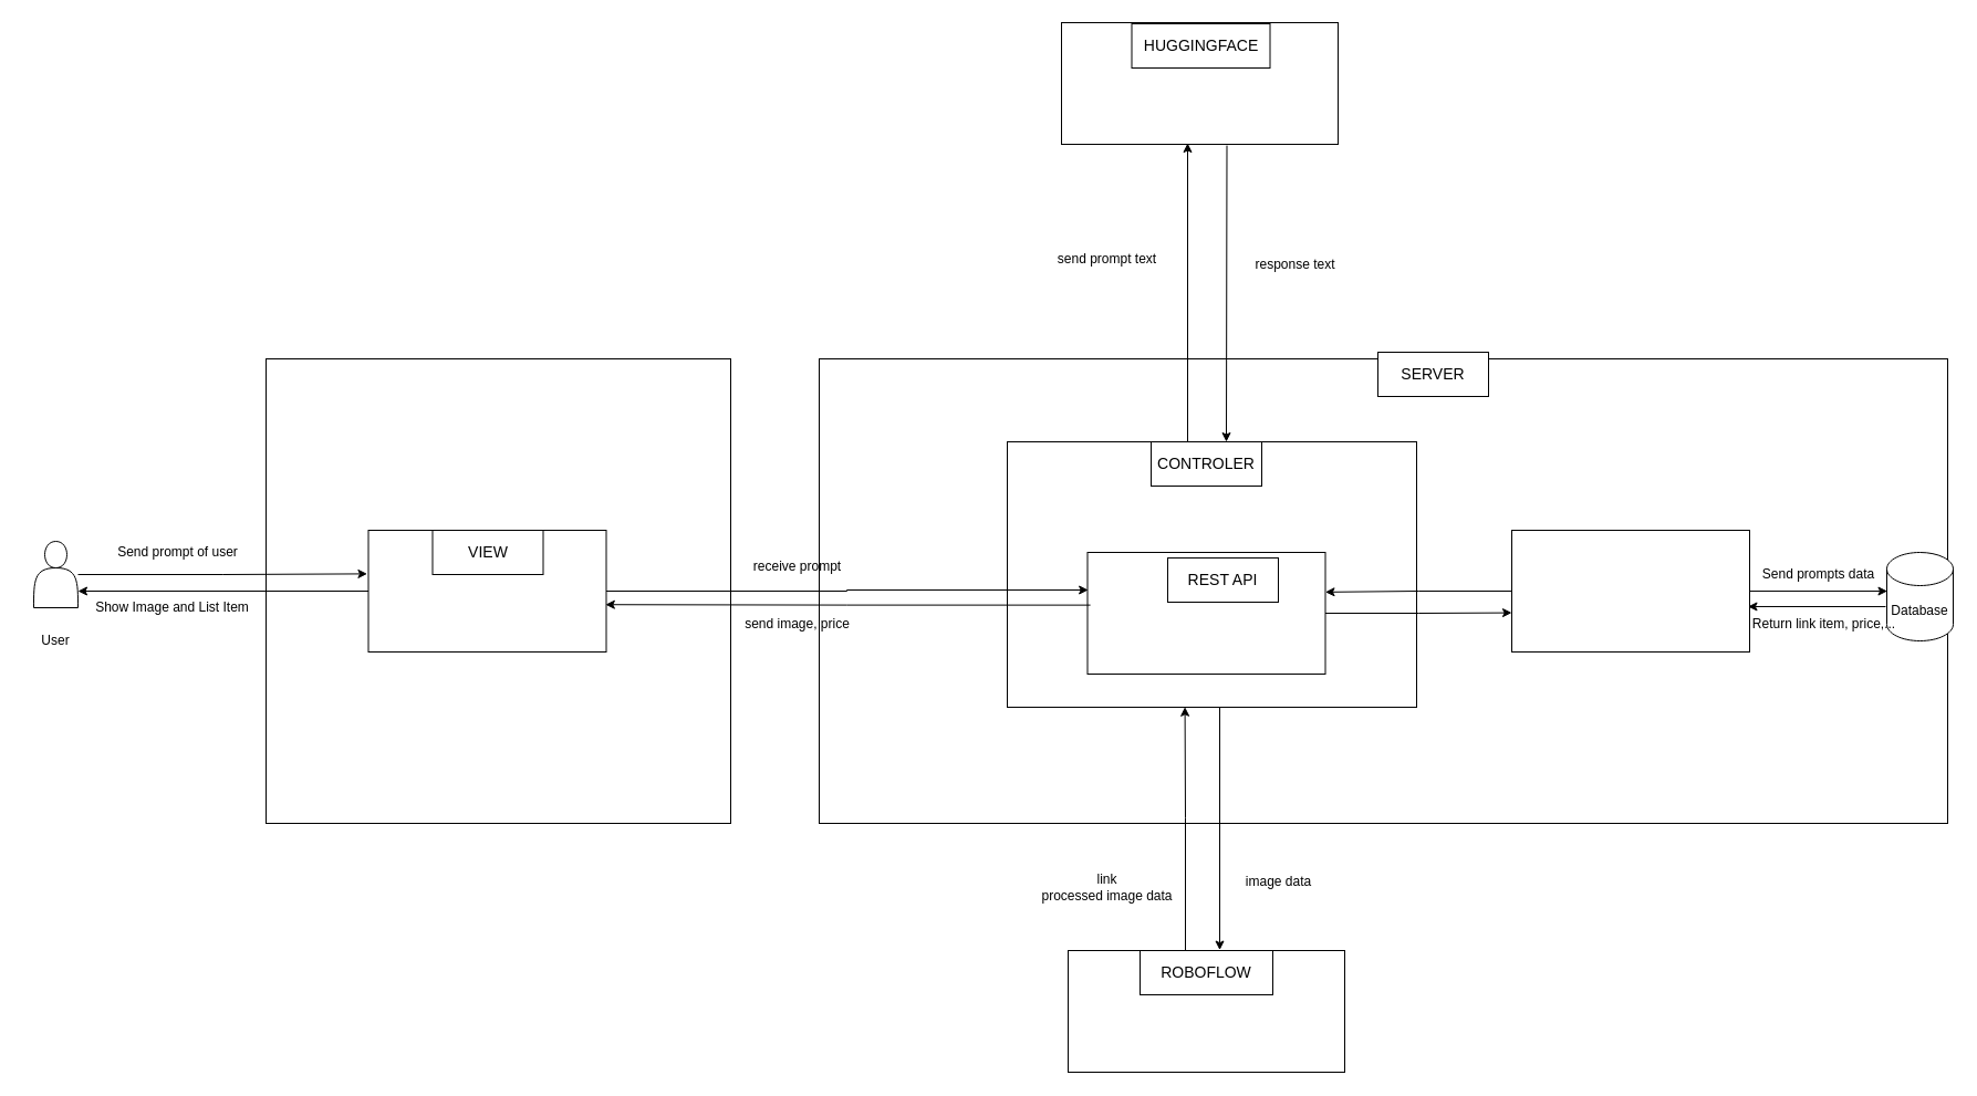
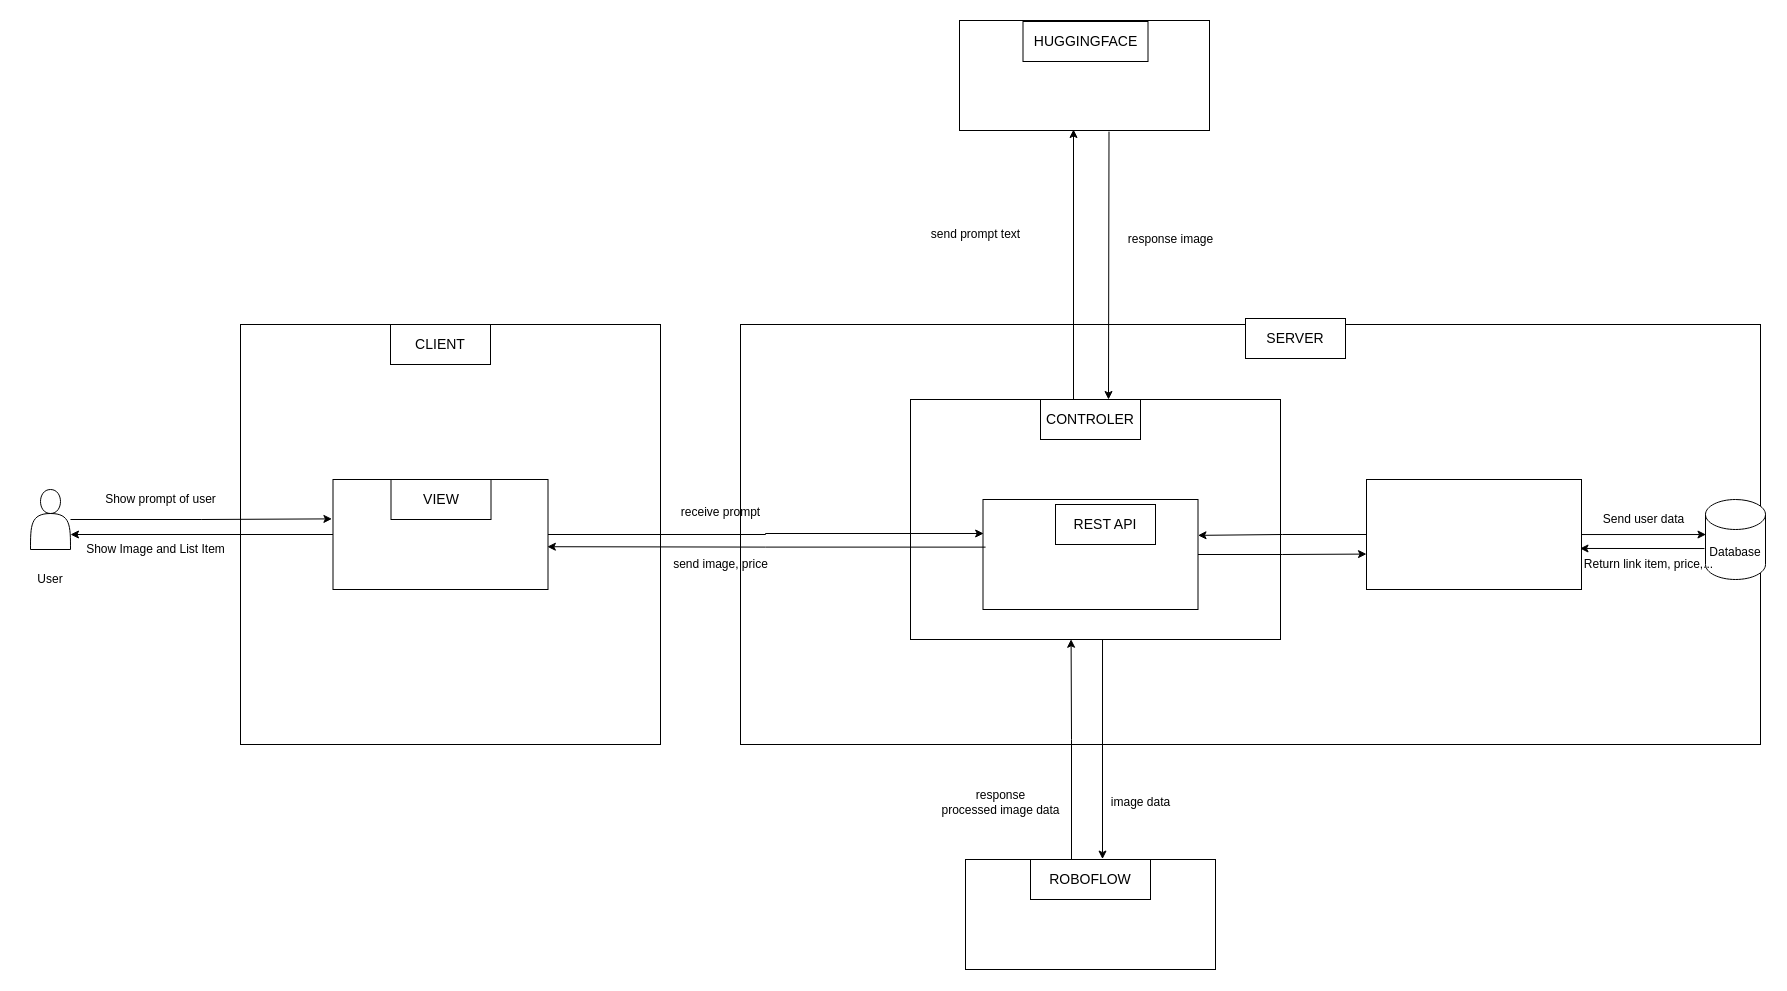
  <mxCell id="0" />
  <mxCell id="1" parent="0" />
  <mxCell id="2" value="" style="rounded=0;whiteSpace=wrap;html=1;" parent="1" vertex="1"><mxGeometry x="740" y="324" width="1020" height="420" as="geometry" /></mxCell>
  <mxCell id="3" value="" style="rounded=0;whiteSpace=wrap;html=1;" parent="1" vertex="1"><mxGeometry x="240" y="324" width="420" height="420" as="geometry" /></mxCell>
  <mxCell id="4" value="" style="rounded=0;whiteSpace=wrap;html=1;" parent="1" vertex="1"><mxGeometry x="910" y="399" width="370" height="240" as="geometry" /></mxCell>
  <mxCell id="5" value="" style="group" parent="1" connectable="0" vertex="1"><mxGeometry y="489" width="60" height="105" as="geometry" x="20" /></mxCell>
  <mxCell id="6" value="" style="shape=actor;whiteSpace=wrap;html=1;" parent="5" vertex="1"><mxGeometry x="10" width="40" height="60" as="geometry" /></mxCell>
  <mxCell id="7" value="User" style="text;html=1;strokeColor=none;fillColor=none;align=center;verticalAlign=middle;whiteSpace=wrap;rounded=0;" parent="5" vertex="1"><mxGeometry y="75" width="60" height="30" as="geometry" /></mxCell>
  <mxCell id="8" value="Database" style="shape=cylinder3;whiteSpace=wrap;html=1;boundedLbl=1;backgroundOutline=1;size=15;" parent="1" vertex="1"><mxGeometry x="1705" y="499" width="60" height="80" as="geometry" /></mxCell>
  <mxCell id="9" value="&lt;font style=&quot;font-size: 14px;&quot;&gt;CONTROLER&lt;/font&gt;" style="whiteSpace=wrap;html=1;align=center;" parent="1" vertex="1"><mxGeometry x="1040" y="399" width="100" height="40" as="geometry" /></mxCell>
  <mxCell id="10" style="edgeStyle=orthogonalEdgeStyle;rounded=0;orthogonalLoop=1;jettySize=auto;html=1;entryX=0.003;entryY=0.309;entryDx=0;entryDy=0;entryPerimeter=0;" parent="1" source="19" target="21" edge="1"><mxGeometry relative="1" as="geometry"><mxPoint x="815.43" y="541.46" as="sourcePoint" /></mxGeometry></mxCell>
  <mxCell id="11" style="edgeStyle=orthogonalEdgeStyle;rounded=0;orthogonalLoop=1;jettySize=auto;html=1;entryX=1;entryY=0.326;entryDx=0;entryDy=0;entryPerimeter=0;" parent="1" source="23" target="21" edge="1"><mxGeometry relative="1" as="geometry" /></mxCell>
  <mxCell id="12" style="edgeStyle=orthogonalEdgeStyle;rounded=0;orthogonalLoop=1;jettySize=auto;html=1;exitX=1;exitY=0.5;exitDx=0;exitDy=0;entryX=0;entryY=0.678;entryDx=0;entryDy=0;entryPerimeter=0;" parent="1" source="21" target="23" edge="1"><mxGeometry relative="1" as="geometry" /></mxCell>
  <mxCell id="13" style="edgeStyle=orthogonalEdgeStyle;rounded=0;orthogonalLoop=1;jettySize=auto;html=1;entryX=0.008;entryY=0.438;entryDx=0;entryDy=0;entryPerimeter=0;" parent="1" source="23" target="8" edge="1"><mxGeometry relative="1" as="geometry"><mxPoint x="1730" y="529" as="targetPoint" /></mxGeometry></mxCell>
  <mxCell id="14" style="edgeStyle=orthogonalEdgeStyle;rounded=0;orthogonalLoop=1;jettySize=auto;html=1;entryX=0.993;entryY=0.627;entryDx=0;entryDy=0;entryPerimeter=0;exitX=-0.017;exitY=0.613;exitDx=0;exitDy=0;exitPerimeter=0;" parent="1" source="8" target="23" edge="1"><mxGeometry relative="1" as="geometry" /></mxCell>
  <mxCell id="15" style="edgeStyle=orthogonalEdgeStyle;rounded=0;orthogonalLoop=1;jettySize=auto;html=1;entryX=-0.005;entryY=0.358;entryDx=0;entryDy=0;entryPerimeter=0;" parent="1" source="6" target="19" edge="1"><mxGeometry relative="1" as="geometry" /></mxCell>
  <mxCell id="16" style="edgeStyle=orthogonalEdgeStyle;rounded=0;orthogonalLoop=1;jettySize=auto;html=1;entryX=1;entryY=0.75;entryDx=0;entryDy=0;" parent="1" source="19" target="6" edge="1"><mxGeometry relative="1" as="geometry" /></mxCell>
+ <mxCell id="17" value="&lt;span style=&quot;font-size: 14px;&quot;&gt;CLIENT&lt;/span&gt;" style="whiteSpace=wrap;html=1;align=center;" parent="1" vertex="1"><mxGeometry x="390" y="324" width="100" height="40" as="geometry" /></mxCell>
  <mxCell id="18" value="&lt;span style=&quot;font-size: 14px;&quot;&gt;SERVER&lt;/span&gt;" style="whiteSpace=wrap;html=1;align=center;" parent="1" vertex="1"><mxGeometry x="1245" y="318" width="100" height="40" as="geometry" /></mxCell>
  <mxCell id="19" value="" style="rounded=0;whiteSpace=wrap;html=1;" parent="1" vertex="1"><mxGeometry x="332.5" y="479" width="215" height="110" as="geometry" /></mxCell>
  <mxCell id="20" value="&lt;font style=&quot;font-size: 14px;&quot;&gt;VIEW&lt;/font&gt;" style="whiteSpace=wrap;html=1;align=center;" parent="1" vertex="1"><mxGeometry x="390.5" y="479" width="100" height="40" as="geometry" /></mxCell>
  <mxCell id="21" value="" style="rounded=0;whiteSpace=wrap;html=1;" parent="1" vertex="1"><mxGeometry x="982.5" y="499" width="215" height="110" as="geometry" /></mxCell>
  <mxCell id="22" value="&lt;font style=&quot;font-size: 14px;&quot;&gt;REST API&lt;/font&gt;" style="whiteSpace=wrap;html=1;align=center;" parent="1" vertex="1"><mxGeometry x="1055" y="504" width="100" height="40" as="geometry" /></mxCell>
  <mxCell id="23" value="" style="rounded=0;whiteSpace=wrap;html=1;" parent="1" vertex="1"><mxGeometry x="1366" y="479" width="215" height="110" as="geometry" /></mxCell>
  <mxCell id="24" value="" style="rounded=0;whiteSpace=wrap;html=1;" parent="1" vertex="1"><mxGeometry x="965" y="859" width="250" height="110" as="geometry" /></mxCell>
  <mxCell id="25" value="&lt;span style=&quot;font-size: 14px;&quot;&gt;ROBOFLOW&lt;/span&gt;" style="whiteSpace=wrap;html=1;align=center;" parent="1" vertex="1"><mxGeometry x="1030" y="859" width="120" height="40" as="geometry" /></mxCell>
  <mxCell id="26" value="" style="rounded=0;whiteSpace=wrap;html=1;" parent="1" vertex="1"><mxGeometry x="959" y="20" width="250" height="110" as="geometry" /></mxCell>
  <mxCell id="27" value="&lt;span style=&quot;font-size: 14px;&quot;&gt;HUGGINGFACE&lt;/span&gt;" style="whiteSpace=wrap;html=1;align=center;" parent="1" vertex="1"><mxGeometry x="1022.5" y="21" width="125" height="40" as="geometry" /></mxCell>
  <mxCell id="28" style="edgeStyle=orthogonalEdgeStyle;rounded=0;orthogonalLoop=1;jettySize=auto;html=1;entryX=0.997;entryY=0.611;entryDx=0;entryDy=0;exitX=0.012;exitY=0.433;exitDx=0;exitDy=0;exitPerimeter=0;entryPerimeter=0;" parent="1" source="21" target="19" edge="1"><mxGeometry relative="1" as="geometry"><mxPoint x="825.43" y="551.46" as="sourcePoint" /><mxPoint x="993" y="551" as="targetPoint" /></mxGeometry></mxCell>
  <mxCell id="29" style="edgeStyle=orthogonalEdgeStyle;rounded=0;orthogonalLoop=1;jettySize=auto;html=1;entryX=0.434;entryY=0.999;entryDx=0;entryDy=0;entryPerimeter=0;exitX=0.424;exitY=0;exitDx=0;exitDy=0;exitPerimeter=0;" parent="1" source="24" target="4" edge="1"><mxGeometry relative="1" as="geometry"><mxPoint x="1071" y="869" as="sourcePoint" /><mxPoint x="1060" y="609" as="targetPoint" /><Array as="points"><mxPoint x="1071" y="739" /><mxPoint x="1071" y="739" /></Array></mxGeometry></mxCell>
  <mxCell id="30" style="edgeStyle=orthogonalEdgeStyle;rounded=0;orthogonalLoop=1;jettySize=auto;html=1;entryX=0.548;entryY=-0.004;entryDx=0;entryDy=0;entryPerimeter=0;exitX=0.519;exitY=1.002;exitDx=0;exitDy=0;exitPerimeter=0;" parent="1" source="4" target="24" edge="1"><mxGeometry relative="1" as="geometry"><mxPoint x="1104" y="639" as="sourcePoint" /><mxPoint x="1070" y="619" as="targetPoint" /></mxGeometry></mxCell>
  <mxCell id="31" style="edgeStyle=orthogonalEdgeStyle;rounded=0;orthogonalLoop=1;jettySize=auto;html=1;" parent="1" edge="1"><mxGeometry relative="1" as="geometry"><mxPoint x="1073" y="399" as="sourcePoint" /><mxPoint x="1073" y="129" as="targetPoint" /><Array as="points"><mxPoint x="1074" y="399" /><mxPoint x="1073" y="399" /></Array></mxGeometry></mxCell>
  <mxCell id="32" style="edgeStyle=orthogonalEdgeStyle;rounded=0;orthogonalLoop=1;jettySize=auto;html=1;exitX=0.598;exitY=1.01;exitDx=0;exitDy=0;exitPerimeter=0;" parent="1" source="26" edge="1"><mxGeometry relative="1" as="geometry"><mxPoint x="1106.14" y="80" as="sourcePoint" /><mxPoint x="1108" y="399" as="targetPoint" /></mxGeometry></mxCell>
- <mxCell id="33" value="link&lt;br&gt;processed image data" style="text;html=1;align=center;verticalAlign=middle;resizable=0;points=[];autosize=1;strokeColor=none;fillColor=none;" parent="1" vertex="1"><mxGeometry x="930" y="782" width="140" height="40" as="geometry" /></mxCell>
- <mxCell id="34" value="image data" style="text;html=1;align=center;verticalAlign=middle;resizable=0;points=[];autosize=1;strokeColor=none;fillColor=none;" parent="1" vertex="1"><mxGeometry x="1115" y="782" width="80" height="30" as="geometry" /></mxCell>
- <mxCell id="35" value="send prompt text" style="text;html=1;align=center;verticalAlign=middle;resizable=0;points=[];autosize=1;strokeColor=none;fillColor=none;" parent="1" vertex="1"><mxGeometry x="945" y="219" width="110" height="30" as="geometry" /></mxCell>
- <mxCell id="36" value="response text" style="text;html=1;align=center;verticalAlign=middle;resizable=0;points=[];autosize=1;strokeColor=none;fillColor=none;" parent="1" vertex="1"><mxGeometry x="1115" y="224" width="110" height="30" as="geometry" /></mxCell>
- <mxCell id="37" value="Send prompts data" style="text;html=1;align=center;verticalAlign=middle;resizable=0;points=[];autosize=1;strokeColor=none;fillColor=none;" parent="1" vertex="1"><mxGeometry x="1583" y="504" width="120" height="30" as="geometry" /></mxCell>
+ <mxCell id="33" value="response&lt;br&gt;processed image data" style="text;html=1;align=center;verticalAlign=middle;resizable=0;points=[];autosize=1;strokeColor=none;fillColor=none;" parent="1" vertex="1"><mxGeometry x="930" y="782" width="140" height="40" as="geometry" /></mxCell>
+ <mxCell id="34" value="image data" style="text;html=1;align=center;verticalAlign=middle;resizable=0;points=[];autosize=1;strokeColor=none;fillColor=none;" parent="1" vertex="1"><mxGeometry x="1100" y="787" width="80" height="30" as="geometry" /></mxCell>
+ <mxCell id="35" value="send prompt text" style="text;html=1;align=center;verticalAlign=middle;resizable=0;points=[];autosize=1;strokeColor=none;fillColor=none;" parent="1" vertex="1"><mxGeometry x="920" y="219" width="110" height="30" as="geometry" /></mxCell>
+ <mxCell id="36" value="response image" style="text;html=1;align=center;verticalAlign=middle;resizable=0;points=[];autosize=1;strokeColor=none;fillColor=none;" parent="1" vertex="1"><mxGeometry x="1115" y="224" width="110" height="30" as="geometry" /></mxCell>
+ <mxCell id="37" value="Send user data" style="text;html=1;align=center;verticalAlign=middle;resizable=0;points=[];autosize=1;strokeColor=none;fillColor=none;" parent="1" vertex="1"><mxGeometry x="1583" y="504" width="120" height="30" as="geometry" /></mxCell>
  <mxCell id="38" value="Return link item, price,..." style="text;html=1;align=center;verticalAlign=middle;resizable=0;points=[];autosize=1;strokeColor=none;fillColor=none;" parent="1" vertex="1"><mxGeometry x="1573" y="549" width="150" height="30" as="geometry" /></mxCell>
- <mxCell id="39" value="Send prompt of user" style="text;html=1;align=center;verticalAlign=middle;resizable=0;points=[];autosize=1;strokeColor=none;fillColor=none;" parent="1" vertex="1"><mxGeometry x="95" y="484" width="130" height="30" as="geometry" /></mxCell>
+ <mxCell id="39" value="Show prompt of user" style="text;html=1;align=center;verticalAlign=middle;resizable=0;points=[];autosize=1;strokeColor=none;fillColor=none;" parent="1" vertex="1"><mxGeometry x="95" y="484" width="130" height="30" as="geometry" /></mxCell>
  <mxCell id="40" value="Show Image and List Item" style="text;html=1;align=center;verticalAlign=middle;resizable=0;points=[];autosize=1;strokeColor=none;fillColor=none;" parent="1" vertex="1"><mxGeometry x="75" y="534" width="160" height="30" as="geometry" /></mxCell>
  <mxCell id="41" value="receive prompt" style="text;html=1;align=center;verticalAlign=middle;resizable=0;points=[];autosize=1;strokeColor=none;fillColor=none;" parent="1" vertex="1"><mxGeometry x="670" y="497" width="100" height="30" as="geometry" /></mxCell>
  <mxCell id="42" value="send image, price" style="text;html=1;align=center;verticalAlign=middle;resizable=0;points=[];autosize=1;strokeColor=none;fillColor=none;" parent="1" vertex="1"><mxGeometry x="660" y="549" width="120" height="30" as="geometry" /></mxCell>
